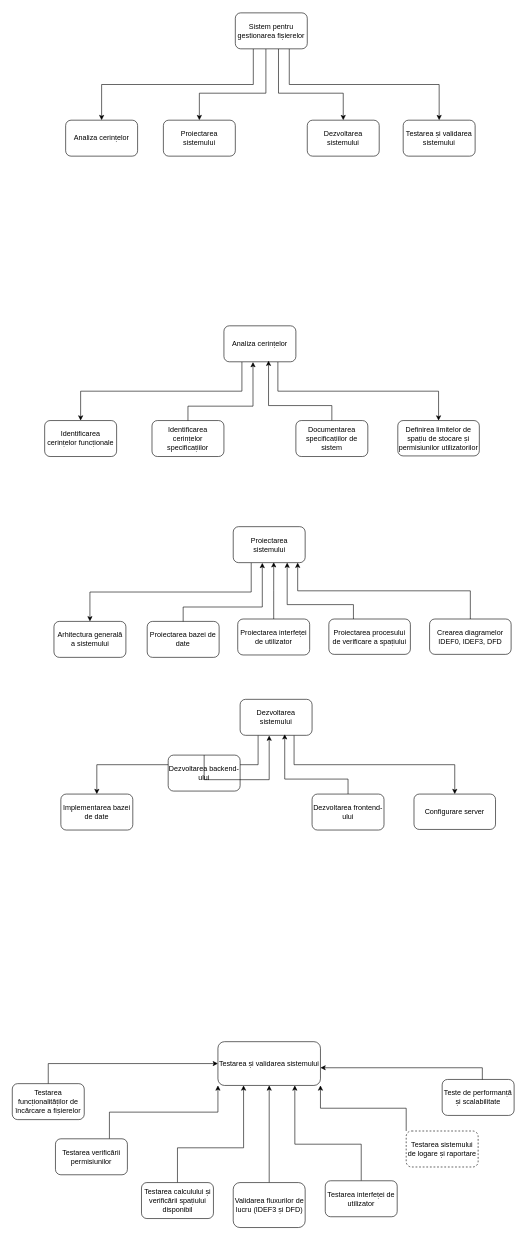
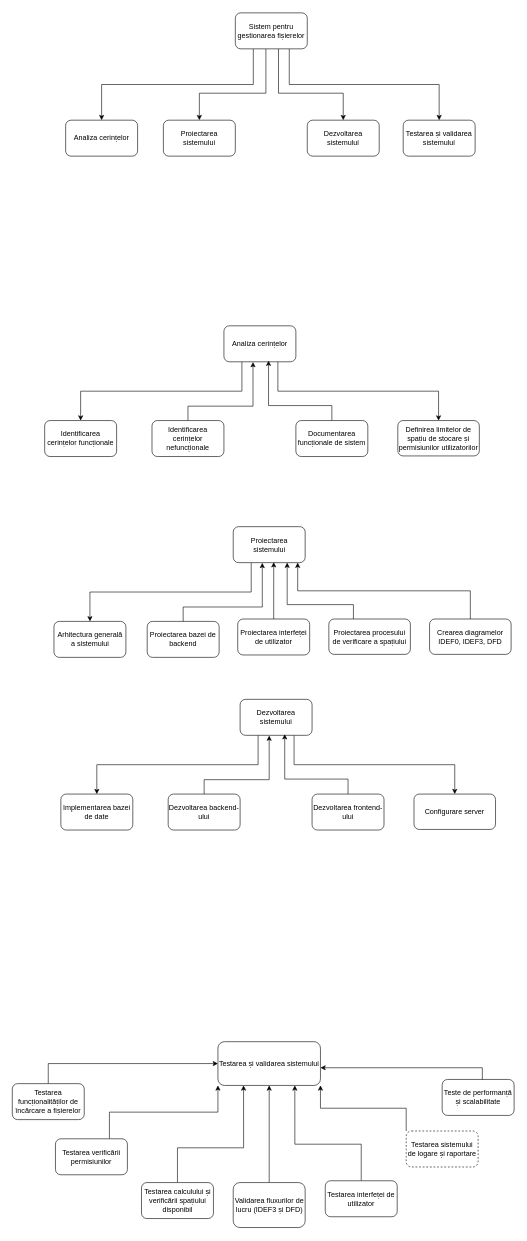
  <mxCell id="0" />
  <mxCell id="1" parent="0" />
  <mxCell id="2" style="edgeStyle=orthogonalEdgeStyle;rounded=0;orthogonalLoop=1;jettySize=auto;html=1;exitX=0.25;exitY=1;exitDx=0;exitDy=0;entryX=0.5;entryY=0;entryDx=0;entryDy=0;" edge="1" parent="1" source="6" target="7"><mxGeometry relative="1" as="geometry" /></mxCell>
  <mxCell id="3" style="edgeStyle=orthogonalEdgeStyle;rounded=0;orthogonalLoop=1;jettySize=auto;html=1;" edge="1" parent="1" source="6" target="8"><mxGeometry relative="1" as="geometry"><Array as="points"><mxPoint x="443" y="154" /><mxPoint x="332" y="154" /></Array></mxGeometry></mxCell>
  <mxCell id="4" style="edgeStyle=orthogonalEdgeStyle;rounded=0;orthogonalLoop=1;jettySize=auto;html=1;" edge="1" parent="1" source="6" target="9"><mxGeometry relative="1" as="geometry"><Array as="points"><mxPoint x="464" y="154" /><mxPoint x="572" y="154" /></Array></mxGeometry></mxCell>
  <mxCell id="5" style="edgeStyle=orthogonalEdgeStyle;rounded=0;orthogonalLoop=1;jettySize=auto;html=1;exitX=0.75;exitY=1;exitDx=0;exitDy=0;entryX=0.5;entryY=0;entryDx=0;entryDy=0;" edge="1" parent="1" source="6" target="10"><mxGeometry relative="1" as="geometry" /></mxCell>
  <mxCell id="6" value="Sistem pentru gestionarea fișierelor" style="rounded=1;whiteSpace=wrap;html=1;" vertex="1" parent="1"><mxGeometry x="392" y="20" width="120" height="60" as="geometry" /></mxCell>
  <mxCell id="7" value="Analiza cerințelor" style="rounded=1;whiteSpace=wrap;html=1;" vertex="1" parent="1"><mxGeometry x="109" y="199" width="120" height="60" as="geometry" /></mxCell>
  <mxCell id="8" value="Proiectarea sistemului" style="rounded=1;whiteSpace=wrap;html=1;" vertex="1" parent="1"><mxGeometry x="272" y="199" width="120" height="60" as="geometry" /></mxCell>
  <mxCell id="9" value="Dezvoltarea sistemului" style="rounded=1;whiteSpace=wrap;html=1;" vertex="1" parent="1"><mxGeometry x="512" y="199" width="120" height="60" as="geometry" /></mxCell>
  <mxCell id="10" value="Testarea și validarea sistemului" style="rounded=1;whiteSpace=wrap;html=1;" vertex="1" parent="1"><mxGeometry x="672" y="199" width="120" height="60" as="geometry" /></mxCell>
  <mxCell id="11" style="edgeStyle=orthogonalEdgeStyle;rounded=0;orthogonalLoop=1;jettySize=auto;html=1;exitX=0.75;exitY=1;exitDx=0;exitDy=0;" edge="1" parent="1" source="13" target="14"><mxGeometry relative="1" as="geometry" /></mxCell>
  <mxCell id="12" style="edgeStyle=orthogonalEdgeStyle;rounded=0;orthogonalLoop=1;jettySize=auto;html=1;exitX=0.25;exitY=1;exitDx=0;exitDy=0;entryX=0.5;entryY=0;entryDx=0;entryDy=0;" edge="1" parent="1" source="13" target="18"><mxGeometry relative="1" as="geometry" /></mxCell>
  <mxCell id="13" value="Analiza cerințelor" style="rounded=1;whiteSpace=wrap;html=1;" vertex="1" parent="1"><mxGeometry x="373" y="542" width="120" height="60" as="geometry" /></mxCell>
  <mxCell id="14" value="Definirea limitelor de spațiu de stocare și permisiunilor utilizatorilor" style="rounded=1;whiteSpace=wrap;html=1;" vertex="1" parent="1"><mxGeometry x="663" y="700" width="136" height="59" as="geometry" /></mxCell>
  <mxCell id="15" style="edgeStyle=orthogonalEdgeStyle;rounded=0;orthogonalLoop=1;jettySize=auto;html=1;entryX=0.62;entryY=0.97;entryDx=0;entryDy=0;entryPerimeter=0;" edge="1" parent="1" source="16" target="13"><mxGeometry relative="1" as="geometry"><mxPoint x="446.704" y="614.296" as="targetPoint" /><Array as="points"><mxPoint x="553" y="675" /><mxPoint x="447" y="675" /></Array></mxGeometry></mxCell>
- <mxCell id="16" value="Documentarea specificațiilor de sistem" style="rounded=1;whiteSpace=wrap;html=1;" vertex="1" parent="1"><mxGeometry x="493" y="700" width="120" height="60" as="geometry" /></mxCell>
- <mxCell id="17" value="Identificarea cerințelor specificațiilor" style="rounded=1;whiteSpace=wrap;html=1;" vertex="1" parent="1"><mxGeometry x="253" y="700" width="120" height="60" as="geometry" /></mxCell>
+ <mxCell id="16" value="Documentarea funcționale de sistem" style="rounded=1;whiteSpace=wrap;html=1;" vertex="1" parent="1"><mxGeometry x="493" y="700" width="120" height="60" as="geometry" /></mxCell>
+ <mxCell id="17" value="Identificarea cerințelor nefuncționale" style="rounded=1;whiteSpace=wrap;html=1;" vertex="1" parent="1"><mxGeometry x="253" y="700" width="120" height="60" as="geometry" /></mxCell>
  <mxCell id="18" value="Identificarea cerințelor funcționale" style="rounded=1;whiteSpace=wrap;html=1;" vertex="1" parent="1"><mxGeometry x="74" y="700" width="120" height="60" as="geometry" /></mxCell>
  <mxCell id="19" style="edgeStyle=orthogonalEdgeStyle;rounded=0;orthogonalLoop=1;jettySize=auto;html=1;exitX=0.5;exitY=0;exitDx=0;exitDy=0;entryX=0.404;entryY=1.007;entryDx=0;entryDy=0;entryPerimeter=0;" edge="1" parent="1" source="17" target="13"><mxGeometry relative="1" as="geometry"><Array as="points"><mxPoint x="313" y="676" /><mxPoint x="422" y="676" /></Array></mxGeometry></mxCell>
  <mxCell id="20" style="edgeStyle=orthogonalEdgeStyle;rounded=0;orthogonalLoop=1;jettySize=auto;html=1;exitX=0.25;exitY=1;exitDx=0;exitDy=0;entryX=0.5;entryY=0;entryDx=0;entryDy=0;" edge="1" parent="1" source="21" target="26"><mxGeometry relative="1" as="geometry" /></mxCell>
  <mxCell id="21" value="Proiectarea sistemului" style="rounded=1;whiteSpace=wrap;html=1;" vertex="1" parent="1"><mxGeometry x="388.5" y="877" width="120" height="60" as="geometry" /></mxCell>
  <mxCell id="22" style="edgeStyle=orthogonalEdgeStyle;rounded=0;orthogonalLoop=1;jettySize=auto;html=1;entryX=0.75;entryY=1;entryDx=0;entryDy=0;" edge="1" parent="1" source="23" target="21"><mxGeometry relative="1" as="geometry"><Array as="points"><mxPoint x="589" y="1007" /><mxPoint x="479" y="1007" /></Array></mxGeometry></mxCell>
  <mxCell id="23" value="Proiectarea procesului de verificare a spațiului" style="rounded=1;whiteSpace=wrap;html=1;" vertex="1" parent="1"><mxGeometry x="548" y="1031" width="136" height="59" as="geometry" /></mxCell>
  <mxCell id="24" value="Proiectarea interfeței de utilizator" style="rounded=1;whiteSpace=wrap;html=1;" vertex="1" parent="1"><mxGeometry x="396" y="1031" width="120" height="60" as="geometry" /></mxCell>
- <mxCell id="25" value="Proiectarea bazei de date" style="rounded=1;whiteSpace=wrap;html=1;" vertex="1" parent="1"><mxGeometry x="245" y="1035" width="120" height="60" as="geometry" /></mxCell>
+ <mxCell id="25" value="Proiectarea bazei de backend" style="rounded=1;whiteSpace=wrap;html=1;" vertex="1" parent="1"><mxGeometry x="245" y="1035" width="120" height="60" as="geometry" /></mxCell>
  <mxCell id="26" value="Arhitectura generală a sistemului" style="rounded=1;whiteSpace=wrap;html=1;" vertex="1" parent="1"><mxGeometry x="89.5" y="1035" width="120" height="60" as="geometry" /></mxCell>
  <mxCell id="27" style="edgeStyle=orthogonalEdgeStyle;rounded=0;orthogonalLoop=1;jettySize=auto;html=1;exitX=0.5;exitY=0;exitDx=0;exitDy=0;entryX=0.404;entryY=1.007;entryDx=0;entryDy=0;entryPerimeter=0;" edge="1" parent="1" source="25" target="21"><mxGeometry relative="1" as="geometry"><Array as="points"><mxPoint x="305" y="1011" /><mxPoint x="437" y="1011" /></Array></mxGeometry></mxCell>
  <mxCell id="28" value="Crearea diagramelor IDEF0, IDEF3, DFD" style="rounded=1;whiteSpace=wrap;html=1;" vertex="1" parent="1"><mxGeometry x="716" y="1031" width="136" height="59" as="geometry" /></mxCell>
  <mxCell id="29" style="edgeStyle=orthogonalEdgeStyle;rounded=0;orthogonalLoop=1;jettySize=auto;html=1;entryX=0.563;entryY=0.988;entryDx=0;entryDy=0;entryPerimeter=0;" edge="1" parent="1" source="24" target="21"><mxGeometry relative="1" as="geometry" /></mxCell>
  <mxCell id="30" style="edgeStyle=orthogonalEdgeStyle;rounded=0;orthogonalLoop=1;jettySize=auto;html=1;entryX=0.896;entryY=1.001;entryDx=0;entryDy=0;entryPerimeter=0;" edge="1" parent="1" source="28" target="21"><mxGeometry relative="1" as="geometry"><Array as="points"><mxPoint x="784" y="984" /><mxPoint x="496" y="984" /></Array></mxGeometry></mxCell>
  <mxCell id="31" style="edgeStyle=orthogonalEdgeStyle;rounded=0;orthogonalLoop=1;jettySize=auto;html=1;exitX=0.75;exitY=1;exitDx=0;exitDy=0;" edge="1" parent="1" source="33" target="34"><mxGeometry relative="1" as="geometry" /></mxCell>
  <mxCell id="32" style="edgeStyle=orthogonalEdgeStyle;rounded=0;orthogonalLoop=1;jettySize=auto;html=1;exitX=0.25;exitY=1;exitDx=0;exitDy=0;entryX=0.5;entryY=0;entryDx=0;entryDy=0;" edge="1" parent="1" source="33" target="38"><mxGeometry relative="1" as="geometry" /></mxCell>
  <mxCell id="33" value="Dezvoltarea sistemului" style="rounded=1;whiteSpace=wrap;html=1;" vertex="1" parent="1"><mxGeometry x="400" y="1165" width="120" height="60" as="geometry" /></mxCell>
  <mxCell id="34" value="Configurare server" style="rounded=1;whiteSpace=wrap;html=1;" vertex="1" parent="1"><mxGeometry x="690" y="1323" width="136" height="59" as="geometry" /></mxCell>
  <mxCell id="35" style="edgeStyle=orthogonalEdgeStyle;rounded=0;orthogonalLoop=1;jettySize=auto;html=1;entryX=0.62;entryY=0.97;entryDx=0;entryDy=0;entryPerimeter=0;" edge="1" parent="1" source="36" target="33"><mxGeometry relative="1" as="geometry"><mxPoint x="473.704" y="1237.296" as="targetPoint" /><Array as="points"><mxPoint x="580" y="1298" /><mxPoint x="474" y="1298" /></Array></mxGeometry></mxCell>
  <mxCell id="36" value="Dezvoltarea frontend-ului" style="rounded=1;whiteSpace=wrap;html=1;" vertex="1" parent="1"><mxGeometry x="520" y="1323" width="120" height="60" as="geometry" /></mxCell>
- <mxCell id="37" value="Dezvoltarea backend-ului" style="rounded=1;whiteSpace=wrap;html=1;" vertex="1" parent="1"><mxGeometry x="280" y="1258" width="120" height="60" as="geometry" /></mxCell>
+ <mxCell id="37" value="Dezvoltarea backend-ului" style="rounded=1;whiteSpace=wrap;html=1;" vertex="1" parent="1"><mxGeometry x="280" y="1323" width="120" height="60" as="geometry" /></mxCell>
  <mxCell id="38" value=" Implementarea bazei de date" style="rounded=1;whiteSpace=wrap;html=1;" vertex="1" parent="1"><mxGeometry x="101" y="1323" width="120" height="60" as="geometry" /></mxCell>
  <mxCell id="39" style="edgeStyle=orthogonalEdgeStyle;rounded=0;orthogonalLoop=1;jettySize=auto;html=1;exitX=0.5;exitY=0;exitDx=0;exitDy=0;entryX=0.404;entryY=1.007;entryDx=0;entryDy=0;entryPerimeter=0;" edge="1" parent="1" source="37" target="33"><mxGeometry relative="1" as="geometry"><Array as="points"><mxPoint x="340" y="1299" /><mxPoint x="449" y="1299" /></Array></mxGeometry></mxCell>
  <mxCell id="40" style="edgeStyle=orthogonalEdgeStyle;rounded=0;orthogonalLoop=1;jettySize=auto;html=1;entryX=0.5;entryY=1;entryDx=0;entryDy=0;" edge="1" parent="1" source="41" target="50"><mxGeometry relative="1" as="geometry" /></mxCell>
  <mxCell id="41" value="Validarea fluxurilor de lucru (IDEF3 și DFD)" style="rounded=1;whiteSpace=wrap;html=1;" vertex="1" parent="1"><mxGeometry x="388.5" y="1971" width="120" height="75" as="geometry" /></mxCell>
  <mxCell id="42" style="edgeStyle=orthogonalEdgeStyle;rounded=0;orthogonalLoop=1;jettySize=auto;html=1;entryX=0;entryY=0.5;entryDx=0;entryDy=0;" edge="1" parent="1" source="43" target="50"><mxGeometry relative="1" as="geometry"><Array as="points"><mxPoint x="80" y="1772" /></Array></mxGeometry></mxCell>
  <mxCell id="43" value="Testarea funcționalităților de încărcare a fișierelor" style="rounded=1;whiteSpace=wrap;html=1;" vertex="1" parent="1"><mxGeometry x="20" y="1806" width="120" height="60" as="geometry" /></mxCell>
  <mxCell id="44" style="edgeStyle=orthogonalEdgeStyle;rounded=0;orthogonalLoop=1;jettySize=auto;html=1;exitX=0.75;exitY=0;exitDx=0;exitDy=0;entryX=0;entryY=1;entryDx=0;entryDy=0;" edge="1" parent="1" source="45" target="50"><mxGeometry relative="1" as="geometry" /></mxCell>
  <mxCell id="45" value="Testarea verificării permisiunilor" style="rounded=1;whiteSpace=wrap;html=1;" vertex="1" parent="1"><mxGeometry x="92" y="1898" width="120" height="60" as="geometry" /></mxCell>
  <mxCell id="46" style="edgeStyle=orthogonalEdgeStyle;rounded=0;orthogonalLoop=1;jettySize=auto;html=1;entryX=0.25;entryY=1;entryDx=0;entryDy=0;" edge="1" parent="1" source="47" target="50"><mxGeometry relative="1" as="geometry"><Array as="points"><mxPoint x="296" y="1913" /><mxPoint x="406" y="1913" /></Array></mxGeometry></mxCell>
  <mxCell id="47" value="Testarea calculului și verificării spațiului disponibil" style="rounded=1;whiteSpace=wrap;html=1;" vertex="1" parent="1"><mxGeometry x="235.5" y="1971" width="120" height="60" as="geometry" /></mxCell>
  <mxCell id="48" style="edgeStyle=orthogonalEdgeStyle;rounded=0;orthogonalLoop=1;jettySize=auto;html=1;exitX=0;exitY=0;exitDx=0;exitDy=0;entryX=1;entryY=1;entryDx=0;entryDy=0;" edge="1" parent="1" source="49" target="50"><mxGeometry relative="1" as="geometry" /></mxCell>
  <mxCell id="49" value="Testarea sistemului de logare și raportare" style="rounded=1;whiteSpace=wrap;html=1;dashed=1;" vertex="1" parent="1"><mxGeometry x="677" y="1885" width="120" height="60" as="geometry" /></mxCell>
  <mxCell id="50" value="Testarea și validarea sistemului" style="rounded=1;whiteSpace=wrap;html=1;" vertex="1" parent="1"><mxGeometry x="363" y="1736" width="171" height="73" as="geometry" /></mxCell>
  <mxCell id="51" style="edgeStyle=orthogonalEdgeStyle;rounded=0;orthogonalLoop=1;jettySize=auto;html=1;entryX=1;entryY=0.5;entryDx=0;entryDy=0;" edge="1" parent="1"><mxGeometry relative="1" as="geometry"><mxPoint x="804" y="1806" as="sourcePoint" /><mxPoint x="534" y="1779.5" as="targetPoint" /><Array as="points"><mxPoint x="804" y="1779" /></Array></mxGeometry></mxCell>
  <mxCell id="52" value="Teste de performanță și scalabilitate" style="rounded=1;whiteSpace=wrap;html=1;" vertex="1" parent="1"><mxGeometry x="737" y="1799" width="120" height="60" as="geometry" /></mxCell>
  <mxCell id="53" style="edgeStyle=orthogonalEdgeStyle;rounded=0;orthogonalLoop=1;jettySize=auto;html=1;entryX=0.75;entryY=1;entryDx=0;entryDy=0;" edge="1" parent="1" source="54" target="50"><mxGeometry relative="1" as="geometry"><Array as="points"><mxPoint x="602" y="1907" /><mxPoint x="491" y="1907" /></Array></mxGeometry></mxCell>
  <mxCell id="54" value="Testarea interfeței de utilizator" style="rounded=1;whiteSpace=wrap;html=1;" vertex="1" parent="1"><mxGeometry x="542" y="1968" width="120" height="60" as="geometry" /></mxCell>
